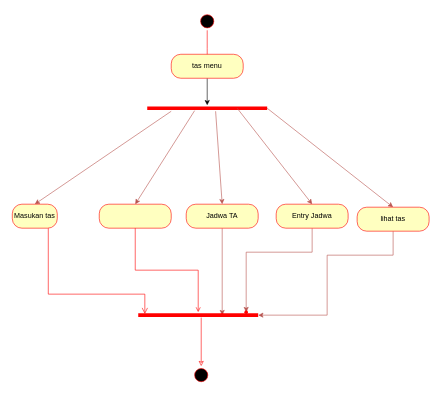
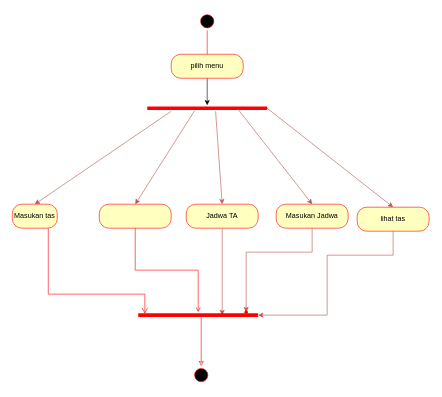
  <mxCell id="0" />
  <mxCell id="1" parent="0" />
  <mxCell id="2" value="" style="ellipse;html=1;shape=startState;fillColor=#000000;strokeColor=#ff0000;" parent="1" vertex="1"><mxGeometry x="330" y="20" width="30" height="30" as="geometry" /></mxCell>
  <mxCell id="3" value="" style="edgeStyle=orthogonalEdgeStyle;html=1;verticalAlign=bottom;endArrow=open;endSize=8;strokeColor=#ff0000;rounded=0;" parent="1" source="2" edge="1"><mxGeometry relative="1" as="geometry"><mxPoint x="345" y="110" as="targetPoint" /></mxGeometry></mxCell>
  <mxCell id="4" value="" style="edgeStyle=orthogonalEdgeStyle;rounded=0;orthogonalLoop=1;jettySize=auto;html=1;" parent="1" source="5" target="6" edge="1"><mxGeometry relative="1" as="geometry" /></mxCell>
- <mxCell id="5" value="tas menu" style="rounded=1;whiteSpace=wrap;html=1;arcSize=40;fontColor=#000000;fillColor=#ffffc0;strokeColor=#ff0000;" parent="1" vertex="1"><mxGeometry x="285" y="90" width="120" height="40" as="geometry" /></mxCell>
+ <mxCell id="5" value="pilih menu" style="rounded=1;whiteSpace=wrap;html=1;arcSize=40;fontColor=#000000;fillColor=#ffffc0;strokeColor=#ff0000;" parent="1" vertex="1"><mxGeometry x="285" y="90" width="120" height="40" as="geometry" /></mxCell>
  <mxCell id="6" value="" style="shape=line;html=1;strokeWidth=6;strokeColor=#ff0000;" parent="1" vertex="1"><mxGeometry x="245" y="175" width="200" height="10" as="geometry" /></mxCell>
  <mxCell id="7" value="" style="endArrow=classic;html=1;rounded=0;fillColor=#f8cecc;strokeColor=#b85450;entryX=0.5;entryY=0;entryDx=0;entryDy=0;" parent="1" target="8" edge="1"><mxGeometry width="50" height="50" relative="1" as="geometry"><mxPoint x="285" y="185" as="sourcePoint" /><mxPoint x="240" y="280" as="targetPoint" /></mxGeometry></mxCell>
  <mxCell id="8" value="Masukan tas" style="rounded=1;whiteSpace=wrap;html=1;arcSize=40;fontColor=#000000;fillColor=#ffffc0;strokeColor=#ff0000;" parent="1" vertex="1"><mxGeometry x="20" y="340" width="75" height="40" as="geometry" /></mxCell>
  <mxCell id="9" value="" style="edgeStyle=orthogonalEdgeStyle;html=1;verticalAlign=bottom;endArrow=open;endSize=8;strokeColor=#ff0000;rounded=0;entryX=0.055;entryY=0.3;entryDx=0;entryDy=0;entryPerimeter=0;" parent="1" source="8" target="18" edge="1"><mxGeometry relative="1" as="geometry"><mxPoint x="230" y="530" as="targetPoint" /><Array as="points"><mxPoint x="80" y="490" /><mxPoint x="241" y="490" /></Array></mxGeometry></mxCell>
  <mxCell id="10" value="" style="endArrow=classic;html=1;rounded=0;fillColor=#f8cecc;strokeColor=#b85450;entryX=0.5;entryY=0;entryDx=0;entryDy=0;exitX=0.395;exitY=0.9;exitDx=0;exitDy=0;exitPerimeter=0;" parent="1" source="6" target="11" edge="1"><mxGeometry width="50" height="50" relative="1" as="geometry"><mxPoint x="430" y="185" as="sourcePoint" /><mxPoint x="385" y="280" as="targetPoint" /></mxGeometry></mxCell>
  <mxCell id="11" value="" style="rounded=1;whiteSpace=wrap;html=1;arcSize=40;fontColor=#000000;fillColor=#ffffc0;strokeColor=#ff0000;" parent="1" vertex="1"><mxGeometry x="165" y="340" width="120" height="40" as="geometry" /></mxCell>
  <mxCell id="12" value="" style="endArrow=classic;html=1;rounded=0;fillColor=#f8cecc;strokeColor=#b85450;entryX=0.5;entryY=0;entryDx=0;entryDy=0;exitX=0.57;exitY=1;exitDx=0;exitDy=0;exitPerimeter=0;" parent="1" source="6" target="14" edge="1"><mxGeometry width="50" height="50" relative="1" as="geometry"><mxPoint x="484" y="194" as="sourcePoint" /><mxPoint x="520" y="290" as="targetPoint" /></mxGeometry></mxCell>
  <mxCell id="13" value="" style="edgeStyle=orthogonalEdgeStyle;rounded=0;orthogonalLoop=1;jettySize=auto;html=1;fillColor=#f8cecc;strokeColor=#b85450;" parent="1" source="14" target="20" edge="1"><mxGeometry relative="1" as="geometry" /></mxCell>
  <mxCell id="14" value="Jadwa TA" style="rounded=1;whiteSpace=wrap;html=1;arcSize=40;fontColor=#000000;fillColor=#ffffc0;strokeColor=#ff0000;" parent="1" vertex="1"><mxGeometry x="310" y="340" width="120" height="40" as="geometry" /></mxCell>
  <mxCell id="15" value="" style="endArrow=classic;html=1;rounded=0;fillColor=#f8cecc;strokeColor=#b85450;entryX=0.5;entryY=0;entryDx=0;entryDy=0;exitX=0.75;exitY=0.5;exitDx=0;exitDy=0;exitPerimeter=0;" parent="1" source="6" target="17" edge="1"><mxGeometry width="50" height="50" relative="1" as="geometry"><mxPoint x="536" y="185" as="sourcePoint" /><mxPoint x="670" y="291" as="targetPoint" /></mxGeometry></mxCell>
  <mxCell id="16" value="" style="edgeStyle=orthogonalEdgeStyle;rounded=0;orthogonalLoop=1;jettySize=auto;html=1;fillColor=#f8cecc;strokeColor=#b85450;" parent="1" source="17" target="21" edge="1"><mxGeometry relative="1" as="geometry"><Array as="points"><mxPoint x="520" y="420" /><mxPoint x="410" y="420" /></Array></mxGeometry></mxCell>
- <mxCell id="17" value="Entry Jadwa" style="rounded=1;whiteSpace=wrap;html=1;arcSize=40;fontColor=#000000;fillColor=#ffffc0;strokeColor=#ff0000;" parent="1" vertex="1"><mxGeometry x="460" y="340" width="120" height="40" as="geometry" /></mxCell>
+ <mxCell id="17" value="Masukan Jadwa" style="rounded=1;whiteSpace=wrap;html=1;arcSize=40;fontColor=#000000;fillColor=#ffffc0;strokeColor=#ff0000;" parent="1" vertex="1"><mxGeometry x="460" y="340" width="120" height="40" as="geometry" /></mxCell>
  <mxCell id="18" value="" style="shape=line;html=1;strokeWidth=6;strokeColor=#ff0000;" parent="1" vertex="1"><mxGeometry x="230" y="520" width="200" height="10" as="geometry" /></mxCell>
  <mxCell id="19" value="" style="edgeStyle=orthogonalEdgeStyle;html=1;verticalAlign=bottom;endArrow=none;endSize=8;strokeColor=#ff0000;rounded=0;entryX=0.5;entryY=1;entryDx=0;entryDy=0;endFill=0;startArrow=open;startFill=0;" parent="1" source="18" target="11" edge="1"><mxGeometry relative="1" as="geometry"><mxPoint x="330" y="600" as="targetPoint" /></mxGeometry></mxCell>
  <mxCell id="20" value="" style="shape=waypoint;sketch=0;size=6;pointerEvents=1;points=[];fillColor=#ffffc0;resizable=0;rotatable=0;perimeter=centerPerimeter;snapToPoint=1;strokeColor=#ff0000;fontColor=#000000;rounded=1;arcSize=40;" parent="1" vertex="1"><mxGeometry x="360" y="515" width="20" height="20" as="geometry" /></mxCell>
  <mxCell id="21" value="" style="shape=waypoint;sketch=0;size=6;pointerEvents=1;points=[];fillColor=#ffffc0;resizable=0;rotatable=0;perimeter=centerPerimeter;snapToPoint=1;strokeColor=#ff0000;fontColor=#000000;rounded=1;arcSize=40;" parent="1" vertex="1"><mxGeometry x="400" y="510" width="20" height="20" as="geometry" /></mxCell>
  <mxCell id="22" value="" style="ellipse;html=1;shape=startState;fillColor=#000000;strokeColor=#ff0000;" parent="1" vertex="1"><mxGeometry x="320" y="610" width="30" height="30" as="geometry" /></mxCell>
  <mxCell id="23" value="" style="edgeStyle=orthogonalEdgeStyle;html=1;verticalAlign=bottom;endArrow=none;endSize=8;strokeColor=#ff0000;rounded=0;entryX=0.525;entryY=0.9;entryDx=0;entryDy=0;entryPerimeter=0;startArrow=classic;startFill=0;endFill=0;" parent="1" source="22" target="18" edge="1"><mxGeometry relative="1" as="geometry"><mxPoint x="315" y="690" as="targetPoint" /></mxGeometry></mxCell>
  <mxCell id="24" value="" style="endArrow=classic;html=1;rounded=0;fillColor=#f8cecc;strokeColor=#b85450;entryX=0.5;entryY=0;entryDx=0;entryDy=0;exitX=1;exitY=0.5;exitDx=0;exitDy=0;exitPerimeter=0;" parent="1" source="6" target="26" edge="1"><mxGeometry width="50" height="50" relative="1" as="geometry"><mxPoint x="530" y="185" as="sourcePoint" /><mxPoint x="805" y="296" as="targetPoint" /></mxGeometry></mxCell>
  <mxCell id="25" value="" style="edgeStyle=orthogonalEdgeStyle;rounded=0;orthogonalLoop=1;jettySize=auto;html=1;fillColor=#f8cecc;strokeColor=#b85450;entryX=1;entryY=0.5;entryDx=0;entryDy=0;entryPerimeter=0;" parent="1" source="26" target="18" edge="1"><mxGeometry relative="1" as="geometry"><Array as="points"><mxPoint x="655" y="425" /><mxPoint x="545" y="425" /><mxPoint x="545" y="525" /></Array><mxPoint x="545" y="525" as="targetPoint" /></mxGeometry></mxCell>
  <mxCell id="26" value="lihat tas" style="rounded=1;whiteSpace=wrap;html=1;arcSize=40;fontColor=#000000;fillColor=#ffffc0;strokeColor=#ff0000;" parent="1" vertex="1"><mxGeometry x="595" y="345" width="120" height="40" as="geometry" /></mxCell>
